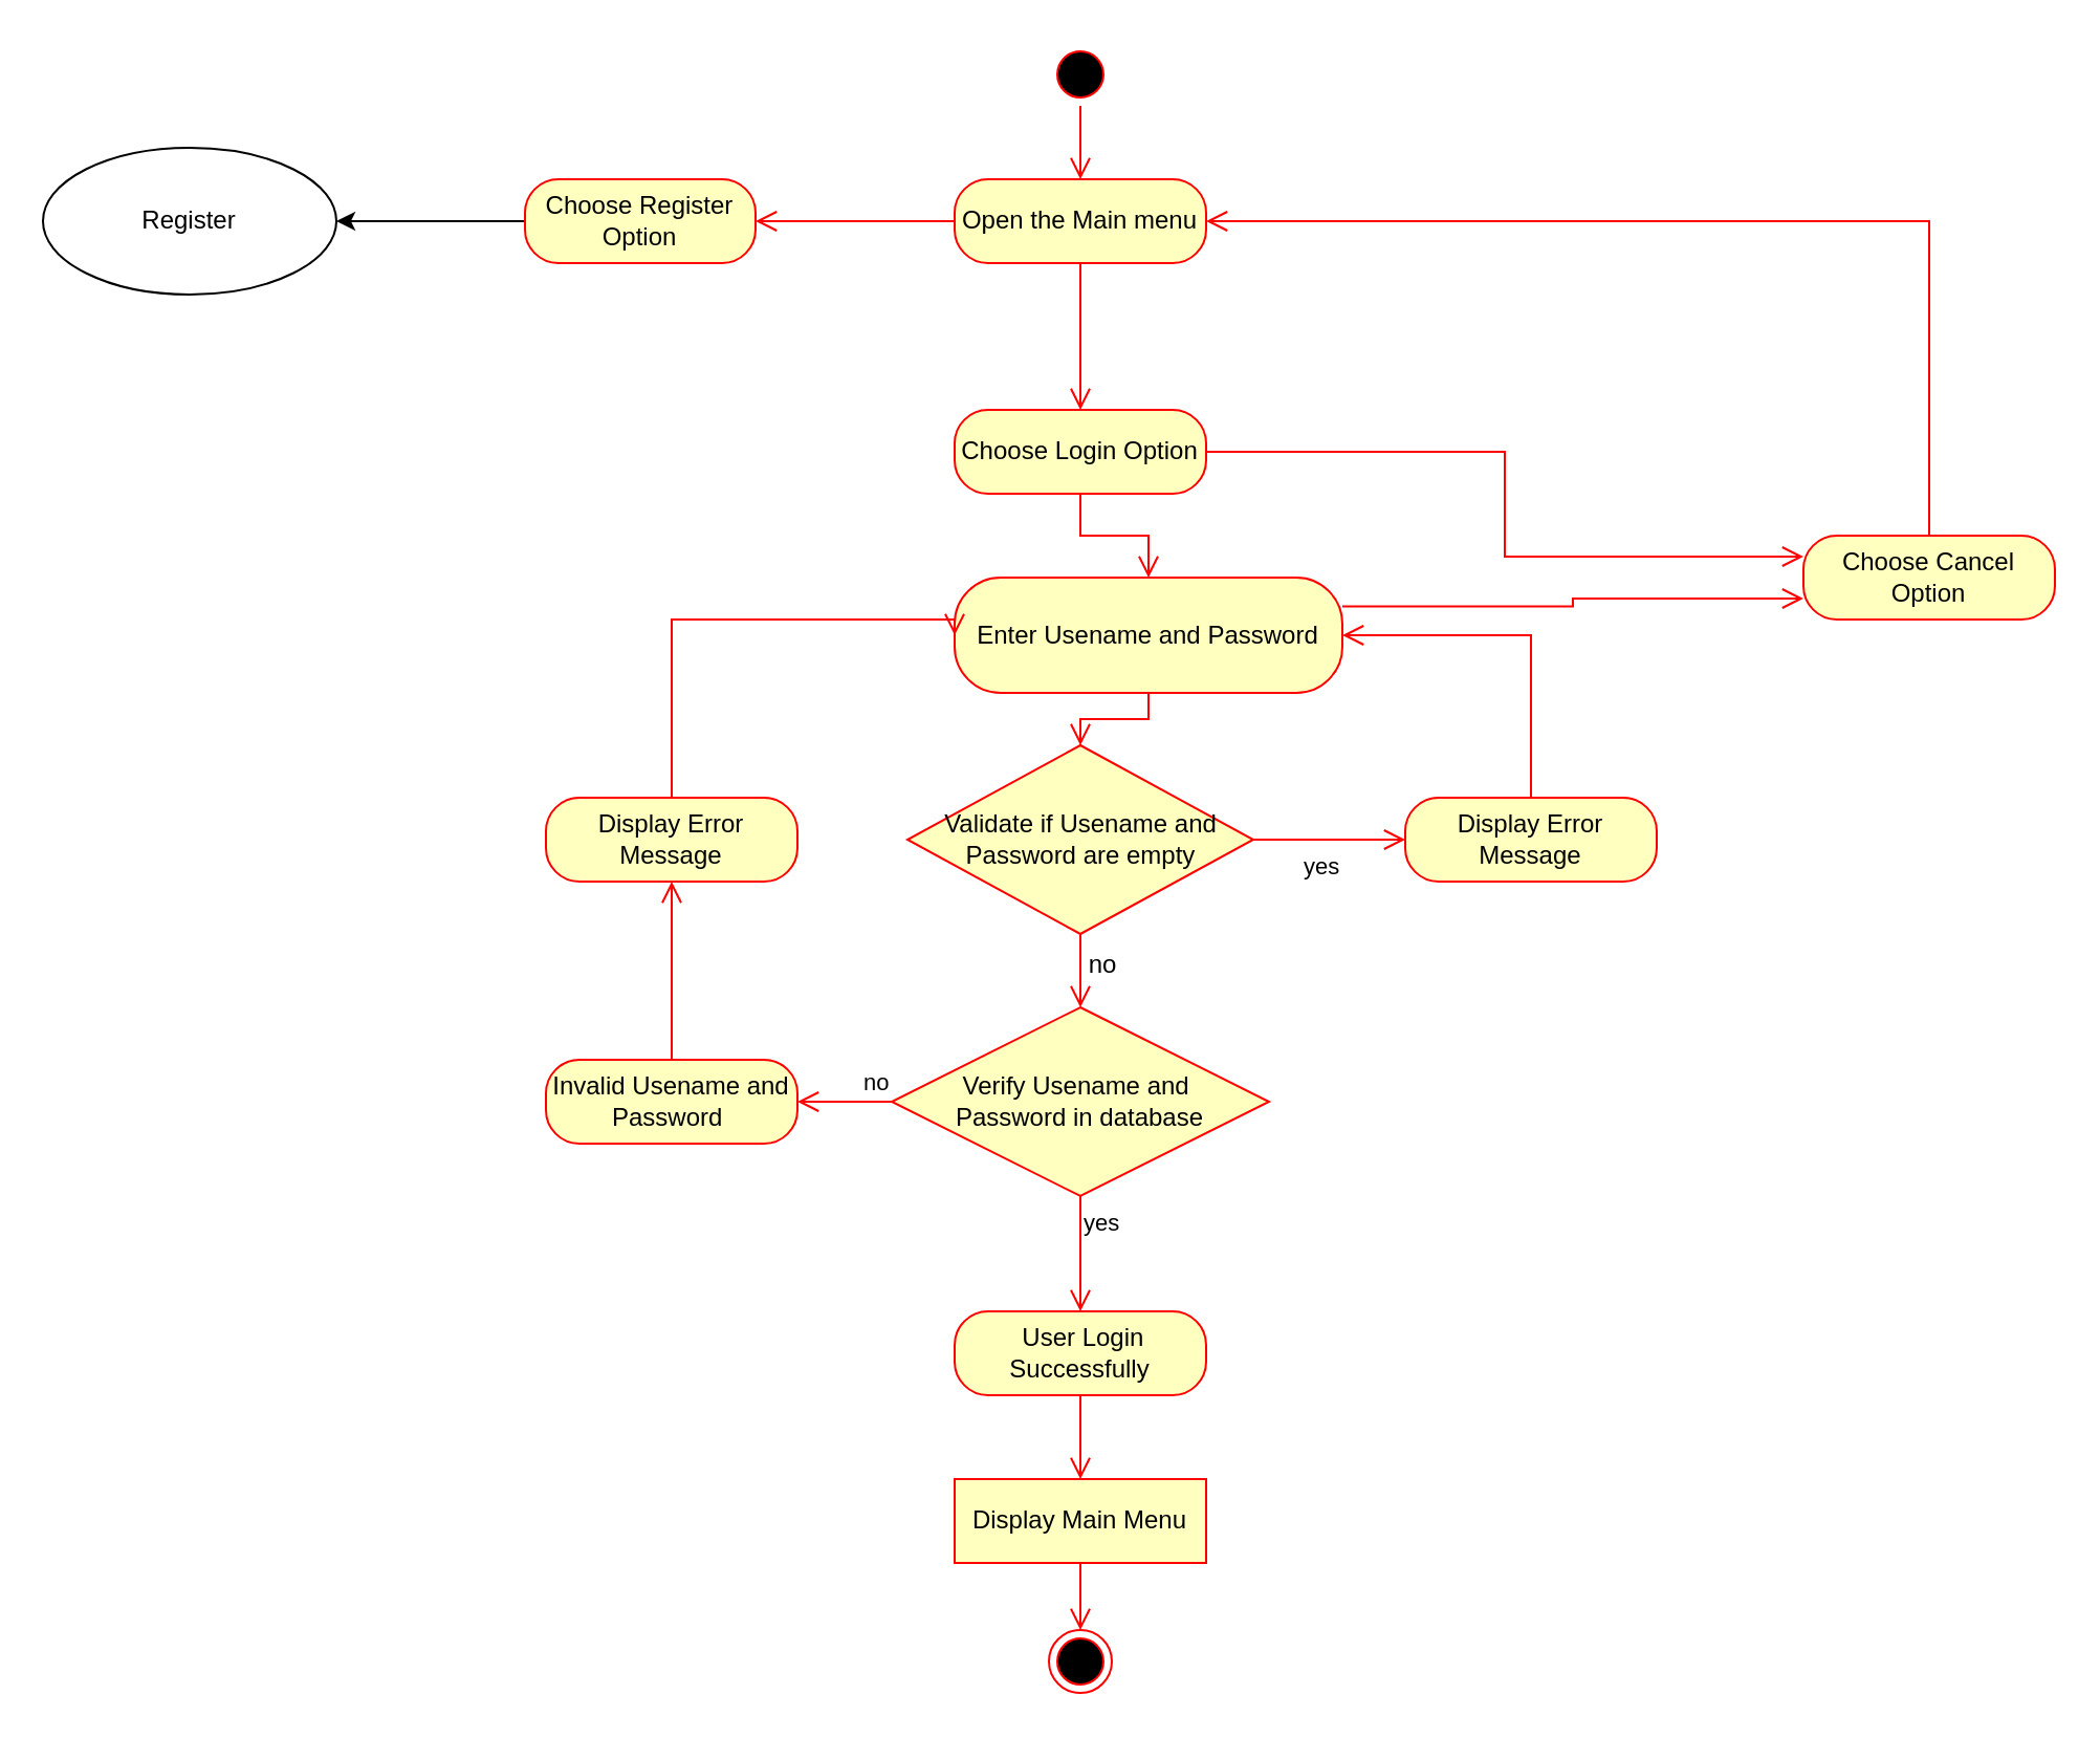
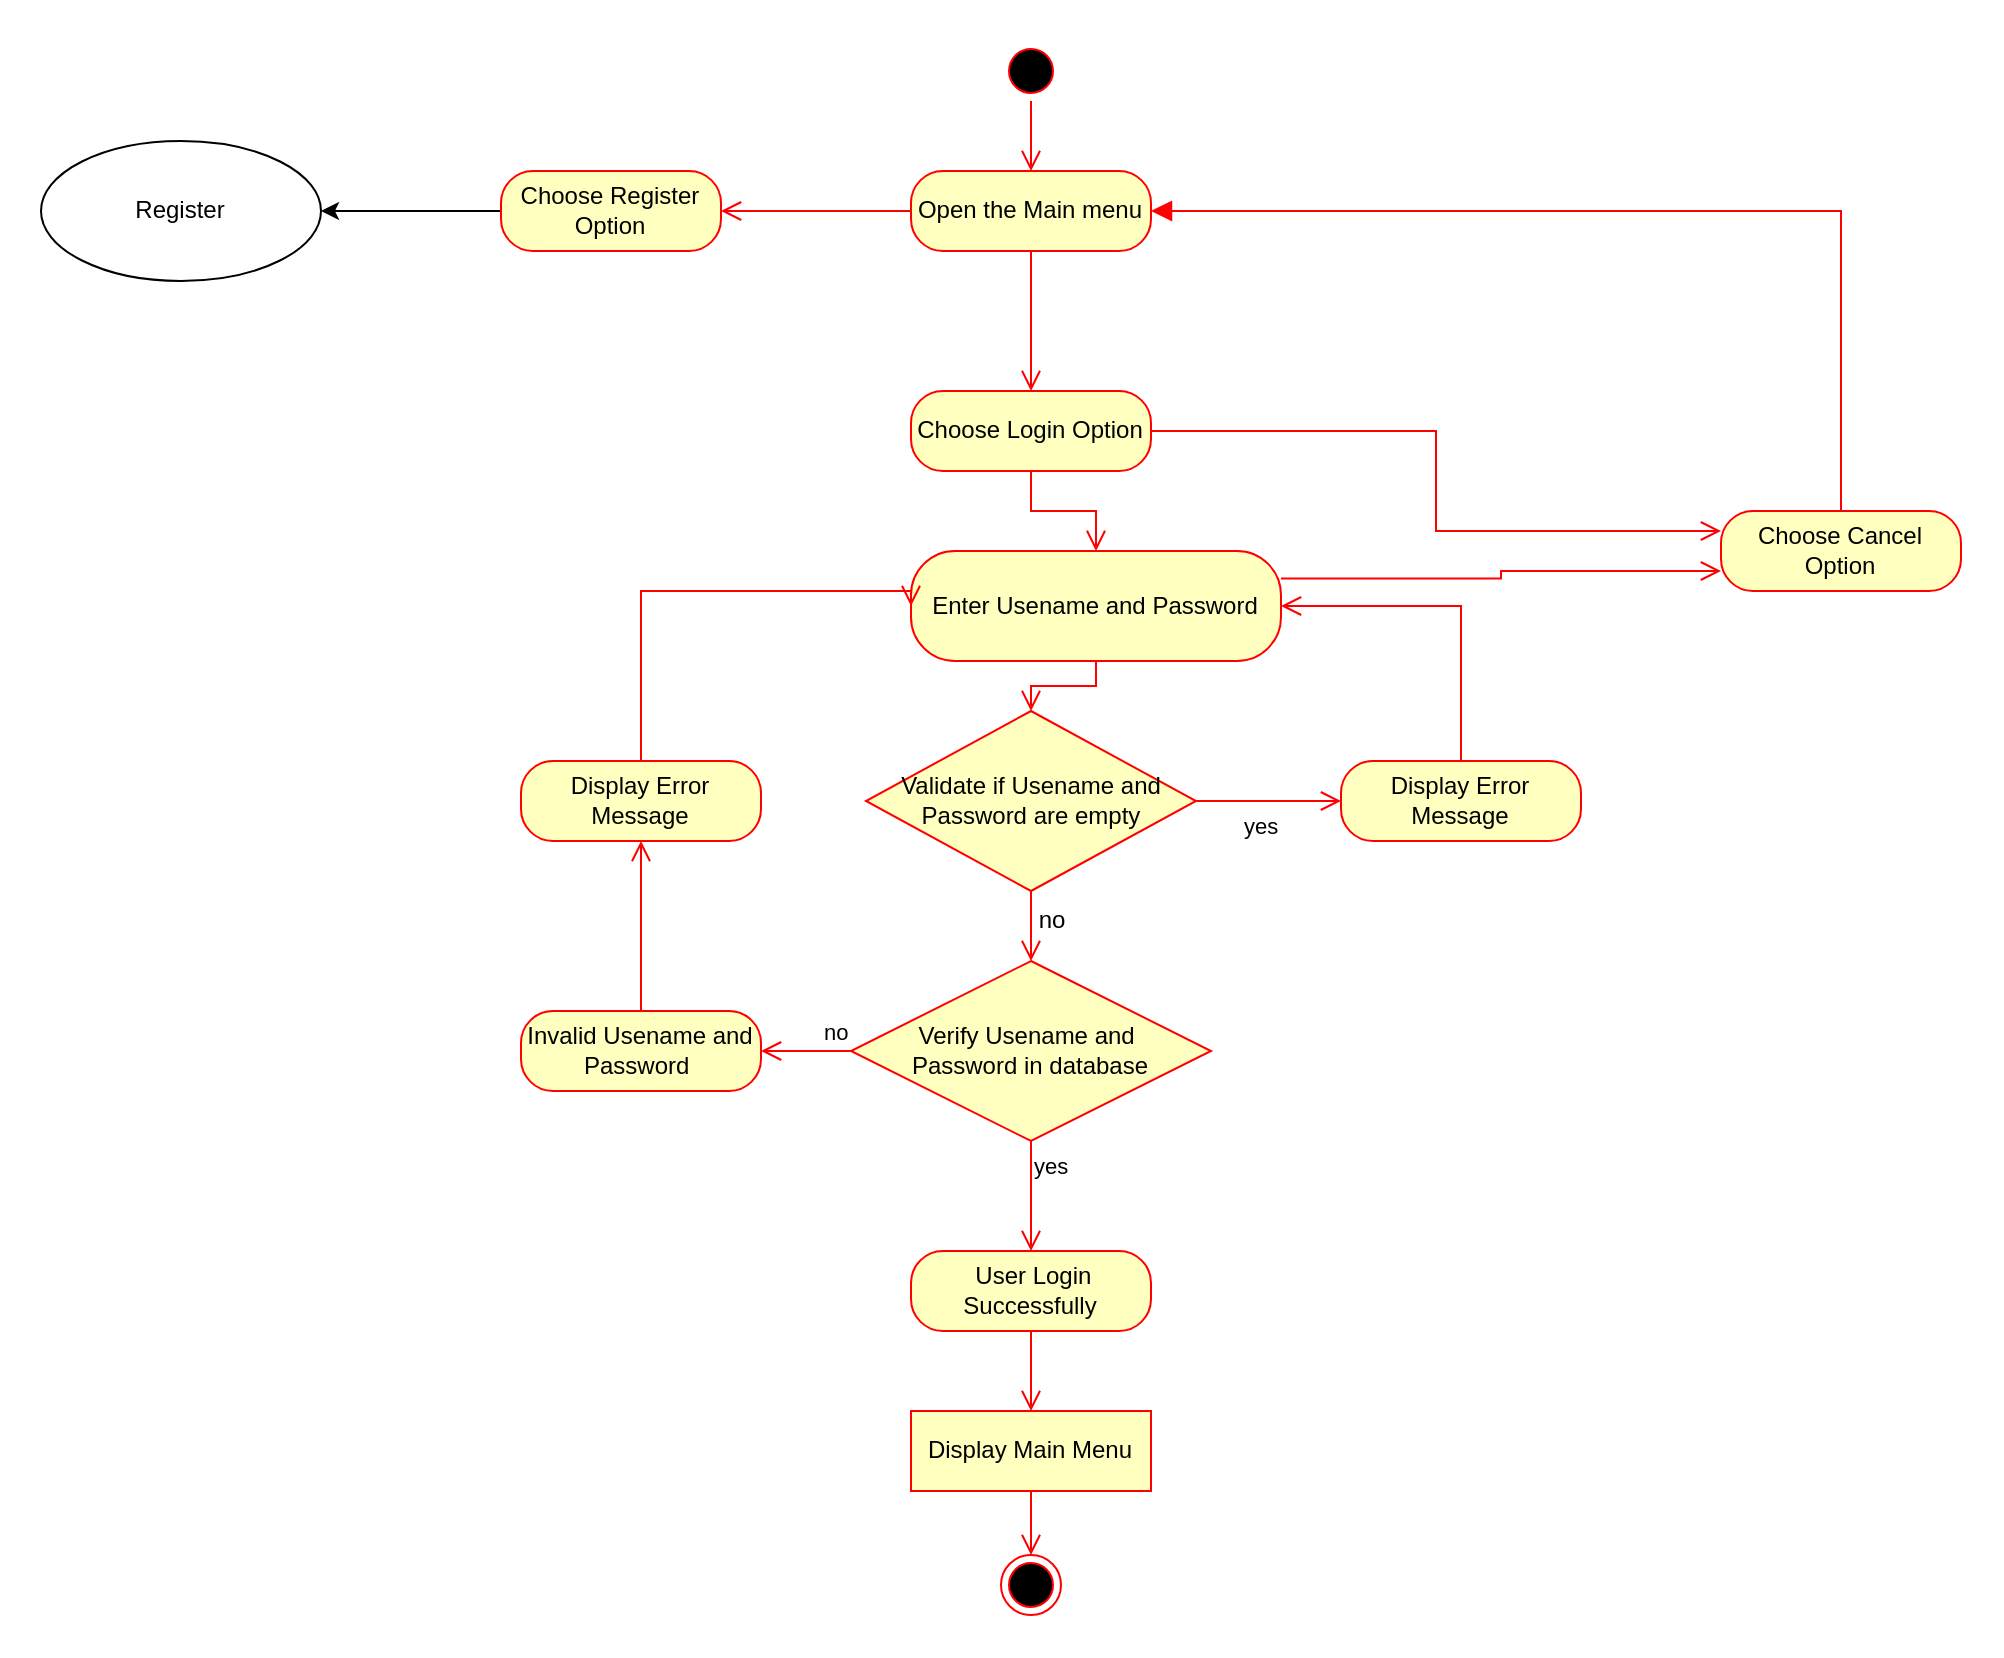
  <mxCell id="0" />
  <mxCell id="1" parent="0" />
  <mxCell id="2" value="" style="ellipse;html=1;shape=startState;fillColor=#000000;strokeColor=#ff0000;" vertex="1" parent="1"><mxGeometry x="500" y="20" width="30" height="30" as="geometry" /></mxCell>
  <mxCell id="3" value="" style="edgeStyle=orthogonalEdgeStyle;html=1;verticalAlign=bottom;endArrow=open;endSize=8;strokeColor=#ff0000;rounded=0;entryX=0.5;entryY=0;entryDx=0;entryDy=0;" edge="1" parent="1" source="2" target="24"><mxGeometry relative="1" as="geometry"><mxPoint x="515" y="145" as="targetPoint" /></mxGeometry></mxCell>
  <mxCell id="4" value="Choose Login Option" style="rounded=1;whiteSpace=wrap;html=1;arcSize=40;fontColor=#000000;fillColor=#ffffc0;strokeColor=#ff0000;" vertex="1" parent="1"><mxGeometry x="455" y="195" width="120" height="40" as="geometry" /></mxCell>
  <mxCell id="5" value="" style="edgeStyle=orthogonalEdgeStyle;html=1;verticalAlign=bottom;endArrow=open;endSize=8;strokeColor=#ff0000;rounded=0;entryX=0.5;entryY=0;entryDx=0;entryDy=0;" edge="1" parent="1" source="4" target="6"><mxGeometry relative="1" as="geometry"><mxPoint x="515" y="205" as="targetPoint" /></mxGeometry></mxCell>
  <mxCell id="6" value="Enter Usename and Password" style="rounded=1;whiteSpace=wrap;html=1;arcSize=40;fontColor=#000000;fillColor=#ffffc0;strokeColor=#ff0000;" vertex="1" parent="1"><mxGeometry x="455" y="275" width="185" height="55" as="geometry" /></mxCell>
  <mxCell id="7" value="" style="edgeStyle=orthogonalEdgeStyle;html=1;verticalAlign=bottom;endArrow=open;endSize=8;strokeColor=#ff0000;rounded=0;entryX=0.5;entryY=0;entryDx=0;entryDy=0;" edge="1" parent="1" source="6" target="8"><mxGeometry relative="1" as="geometry"><mxPoint x="520" y="315" as="targetPoint" /></mxGeometry></mxCell>
  <mxCell id="8" value="Validate if Usename and Password are empty" style="rhombus;whiteSpace=wrap;html=1;fontColor=#000000;fillColor=#ffffc0;strokeColor=#ff0000;" vertex="1" parent="1"><mxGeometry x="432.5" y="355" width="165" height="90" as="geometry" /></mxCell>
  <mxCell id="9" value="yes" style="edgeStyle=orthogonalEdgeStyle;html=1;align=left;verticalAlign=top;endArrow=open;endSize=8;strokeColor=#ff0000;rounded=0;entryX=0.5;entryY=0;entryDx=0;entryDy=0;" edge="1" parent="1" source="8" target="10"><mxGeometry x="-1" y="114" relative="1" as="geometry"><mxPoint x="515" y="425" as="targetPoint" /><mxPoint x="-9" y="-45" as="offset" /></mxGeometry></mxCell>
  <mxCell id="10" value="Verify Usename and&amp;nbsp;&lt;br&gt;Password in database" style="rhombus;whiteSpace=wrap;html=1;fontColor=#000000;fillColor=#ffffc0;strokeColor=#ff0000;" vertex="1" parent="1"><mxGeometry x="425" y="480" width="180" height="90" as="geometry" /></mxCell>
  <mxCell id="11" value="no" style="edgeStyle=orthogonalEdgeStyle;html=1;align=left;verticalAlign=bottom;endArrow=open;endSize=8;strokeColor=#ff0000;rounded=0;exitX=0;exitY=0.5;exitDx=0;exitDy=0;entryX=1;entryY=0.5;entryDx=0;entryDy=0;" edge="1" parent="1" source="10" target="15"><mxGeometry x="-0.333" relative="1" as="geometry"><mxPoint x="120" y="415" as="targetPoint" /><mxPoint as="offset" /></mxGeometry></mxCell>
  <mxCell id="12" value="yes" style="edgeStyle=orthogonalEdgeStyle;html=1;align=left;verticalAlign=top;endArrow=open;endSize=8;strokeColor=#ff0000;rounded=0;entryX=0.5;entryY=0;entryDx=0;entryDy=0;" edge="1" parent="1" source="10" target="13"><mxGeometry x="-1" relative="1" as="geometry"><mxPoint x="515" y="565" as="targetPoint" /></mxGeometry></mxCell>
  <mxCell id="13" value="&amp;nbsp;User Login Successfully" style="rounded=1;whiteSpace=wrap;html=1;arcSize=40;fontColor=#000000;fillColor=#ffffc0;strokeColor=#ff0000;" vertex="1" parent="1"><mxGeometry x="455" y="625" width="120" height="40" as="geometry" /></mxCell>
  <mxCell id="14" value="" style="edgeStyle=orthogonalEdgeStyle;html=1;verticalAlign=bottom;endArrow=open;endSize=8;strokeColor=#ff0000;rounded=0;entryX=0.5;entryY=0;entryDx=0;entryDy=0;" edge="1" parent="1" source="13" target="17"><mxGeometry relative="1" as="geometry"><mxPoint x="515" y="705.8" as="targetPoint" /></mxGeometry></mxCell>
  <mxCell id="15" value="Invalid Usename and Password&amp;nbsp;" style="rounded=1;whiteSpace=wrap;html=1;arcSize=40;fontColor=#000000;fillColor=#ffffc0;strokeColor=#ff0000;" vertex="1" parent="1"><mxGeometry x="260" y="505" width="120" height="40" as="geometry" /></mxCell>
  <mxCell id="16" value="" style="edgeStyle=orthogonalEdgeStyle;html=1;verticalAlign=bottom;endArrow=open;endSize=8;strokeColor=#ff0000;rounded=0;entryX=0;entryY=0.5;entryDx=0;entryDy=0;exitX=0.5;exitY=0;exitDx=0;exitDy=0;" edge="1" parent="1" source="33" target="6"><mxGeometry relative="1" as="geometry"><mxPoint x="160" y="370" as="targetPoint" /><mxPoint x="320" y="385" as="sourcePoint" /><Array as="points"><mxPoint x="320" y="295" /></Array></mxGeometry></mxCell>
  <mxCell id="17" value="Display Main Menu" style="whiteSpace=wrap;html=1;arcSize=40;fontColor=#000000;fillColor=#ffffc0;strokeColor=#ff0000;rounded=0;" vertex="1" parent="1"><mxGeometry x="455" y="705" width="120" height="40" as="geometry" /></mxCell>
  <mxCell id="18" value="" style="ellipse;html=1;shape=endState;fillColor=#000000;strokeColor=#ff0000;" vertex="1" parent="1"><mxGeometry x="500" y="777" width="30" height="30" as="geometry" /></mxCell>
  <mxCell id="19" value="" style="edgeStyle=orthogonalEdgeStyle;html=1;verticalAlign=bottom;endArrow=open;endSize=8;strokeColor=#ff0000;rounded=0;exitX=0.5;exitY=1;exitDx=0;exitDy=0;entryX=0.5;entryY=0;entryDx=0;entryDy=0;" edge="1" parent="1" source="17" target="18"><mxGeometry relative="1" as="geometry"><mxPoint x="515" y="795" as="targetPoint" /><mxPoint x="537.5" y="735" as="sourcePoint" /><Array as="points" /></mxGeometry></mxCell>
  <mxCell id="20" style="edgeStyle=orthogonalEdgeStyle;rounded=0;orthogonalLoop=1;jettySize=auto;html=1;entryX=1;entryY=0.5;entryDx=0;entryDy=0;" edge="1" parent="1" source="21" target="23"><mxGeometry relative="1" as="geometry" /></mxCell>
  <mxCell id="21" value="Choose Register Option" style="rounded=1;whiteSpace=wrap;html=1;arcSize=40;fontColor=#000000;fillColor=#ffffc0;strokeColor=#ff0000;" vertex="1" parent="1"><mxGeometry x="250" y="85" width="110" height="40" as="geometry" /></mxCell>
  <mxCell id="22" value="" style="edgeStyle=orthogonalEdgeStyle;html=1;verticalAlign=bottom;endArrow=open;endSize=8;strokeColor=#ff0000;rounded=0;exitX=0;exitY=0.5;exitDx=0;exitDy=0;entryX=1;entryY=0.5;entryDx=0;entryDy=0;" edge="1" parent="1" source="24" target="21"><mxGeometry relative="1" as="geometry"><mxPoint x="720" y="120" as="targetPoint" /></mxGeometry></mxCell>
  <mxCell id="23" value="Register" style="ellipse;whiteSpace=wrap;html=1;" vertex="1" parent="1"><mxGeometry x="20" y="70" width="140" height="70" as="geometry" /></mxCell>
  <mxCell id="24" value="Open the Main menu" style="rounded=1;whiteSpace=wrap;html=1;arcSize=40;fontColor=#000000;fillColor=#ffffc0;strokeColor=#ff0000;" vertex="1" parent="1"><mxGeometry x="455" y="85" width="120" height="40" as="geometry" /></mxCell>
  <mxCell id="25" value="" style="edgeStyle=orthogonalEdgeStyle;html=1;verticalAlign=bottom;endArrow=open;endSize=8;strokeColor=#ff0000;rounded=0;entryX=0.5;entryY=0;entryDx=0;entryDy=0;" edge="1" parent="1" source="24" target="4"><mxGeometry relative="1" as="geometry"><mxPoint x="730" y="185" as="targetPoint" /></mxGeometry></mxCell>
  <mxCell id="26" value="Choose Cancel Option" style="rounded=1;whiteSpace=wrap;html=1;arcSize=40;fontColor=#000000;fillColor=#ffffc0;strokeColor=#ff0000;" vertex="1" parent="1"><mxGeometry x="860" y="255" width="120" height="40" as="geometry" /></mxCell>
- <mxCell id="27" value="" style="edgeStyle=orthogonalEdgeStyle;html=1;verticalAlign=bottom;endArrow=open;endSize=8;strokeColor=#ff0000;rounded=0;exitX=0.5;exitY=0;exitDx=0;exitDy=0;entryX=1;entryY=0.5;entryDx=0;entryDy=0;" edge="1" parent="1" source="26" target="24"><mxGeometry relative="1" as="geometry"><mxPoint x="1020" y="155" as="targetPoint" /><mxPoint x="390" y="85" as="sourcePoint" /><Array as="points"><mxPoint x="920" y="105" /></Array></mxGeometry></mxCell>
+ <mxCell id="27" value="" style="edgeStyle=orthogonalEdgeStyle;html=1;verticalAlign=bottom;endArrow=block;endSize=8;strokeColor=#ff0000;rounded=0;exitX=0.5;exitY=0;exitDx=0;exitDy=0;entryX=1;entryY=0.5;entryDx=0;entryDy=0;" edge="1" parent="1" source="26" target="24"><mxGeometry relative="1" as="geometry"><mxPoint x="1020" y="155" as="targetPoint" /><mxPoint x="390" y="85" as="sourcePoint" /><Array as="points"><mxPoint x="920" y="105" /></Array></mxGeometry></mxCell>
  <mxCell id="28" value="" style="edgeStyle=orthogonalEdgeStyle;html=1;verticalAlign=bottom;endArrow=open;endSize=8;strokeColor=#ff0000;rounded=0;exitX=1;exitY=0.5;exitDx=0;exitDy=0;entryX=0;entryY=0.25;entryDx=0;entryDy=0;" edge="1" parent="1" source="4" target="26"><mxGeometry relative="1" as="geometry"><mxPoint x="840" y="265" as="targetPoint" /><mxPoint x="790" y="180" as="sourcePoint" /></mxGeometry></mxCell>
  <mxCell id="29" value="" style="edgeStyle=orthogonalEdgeStyle;html=1;verticalAlign=bottom;endArrow=open;endSize=8;strokeColor=#ff0000;rounded=0;exitX=1;exitY=0.25;exitDx=0;exitDy=0;entryX=0;entryY=0.75;entryDx=0;entryDy=0;" edge="1" parent="1" source="6" target="26"><mxGeometry relative="1" as="geometry"><mxPoint x="730" y="245" as="targetPoint" /><mxPoint x="730" y="185" as="sourcePoint" /></mxGeometry></mxCell>
  <mxCell id="30" value="Display Error Message" style="rounded=1;whiteSpace=wrap;html=1;arcSize=40;fontColor=#000000;fillColor=#ffffc0;strokeColor=#ff0000;" vertex="1" parent="1"><mxGeometry x="670" y="380" width="120" height="40" as="geometry" /></mxCell>
  <mxCell id="31" value="" style="edgeStyle=orthogonalEdgeStyle;html=1;verticalAlign=bottom;endArrow=open;endSize=8;strokeColor=#ff0000;rounded=0;exitX=1;exitY=0.5;exitDx=0;exitDy=0;entryX=0;entryY=0.5;entryDx=0;entryDy=0;" edge="1" parent="1" source="8" target="30"><mxGeometry relative="1" as="geometry"><mxPoint x="760" y="375" as="targetPoint" /></mxGeometry></mxCell>
  <mxCell id="32" value="" style="edgeStyle=orthogonalEdgeStyle;html=1;verticalAlign=bottom;endArrow=open;endSize=8;strokeColor=#ff0000;rounded=0;exitX=0.5;exitY=0;exitDx=0;exitDy=0;entryX=1;entryY=0.5;entryDx=0;entryDy=0;" edge="1" parent="1" source="30" target="6"><mxGeometry relative="1" as="geometry"><mxPoint x="710" y="325" as="targetPoint" /><mxPoint x="610.5" y="365" as="sourcePoint" /></mxGeometry></mxCell>
  <mxCell id="33" value="Display Error Message" style="rounded=1;whiteSpace=wrap;html=1;arcSize=40;fontColor=#000000;fillColor=#ffffc0;strokeColor=#ff0000;" vertex="1" parent="1"><mxGeometry x="260" y="380" width="120" height="40" as="geometry" /></mxCell>
  <mxCell id="34" value="" style="edgeStyle=orthogonalEdgeStyle;html=1;verticalAlign=bottom;endArrow=open;endSize=8;strokeColor=#ff0000;rounded=0;exitX=0.5;exitY=0;exitDx=0;exitDy=0;entryX=0.5;entryY=1;entryDx=0;entryDy=0;" edge="1" parent="1" source="15" target="33"><mxGeometry relative="1" as="geometry"><mxPoint x="160" y="475" as="targetPoint" /><mxPoint x="220" y="645" as="sourcePoint" /></mxGeometry></mxCell>
  <mxCell id="35" value="no" style="text;html=1;strokeColor=none;fillColor=none;align=center;verticalAlign=middle;whiteSpace=wrap;rounded=0;" vertex="1" parent="1"><mxGeometry x="496" y="445" width="60" height="30" as="geometry" /></mxCell>
